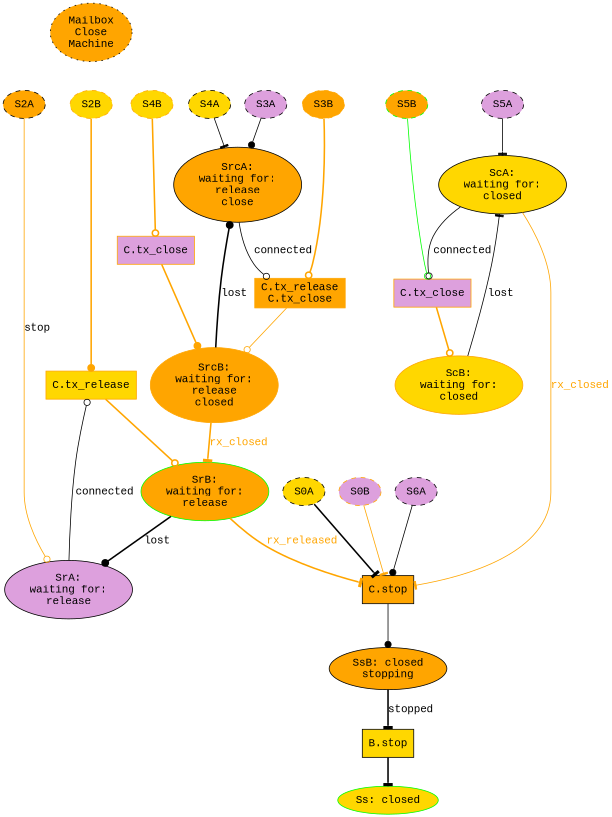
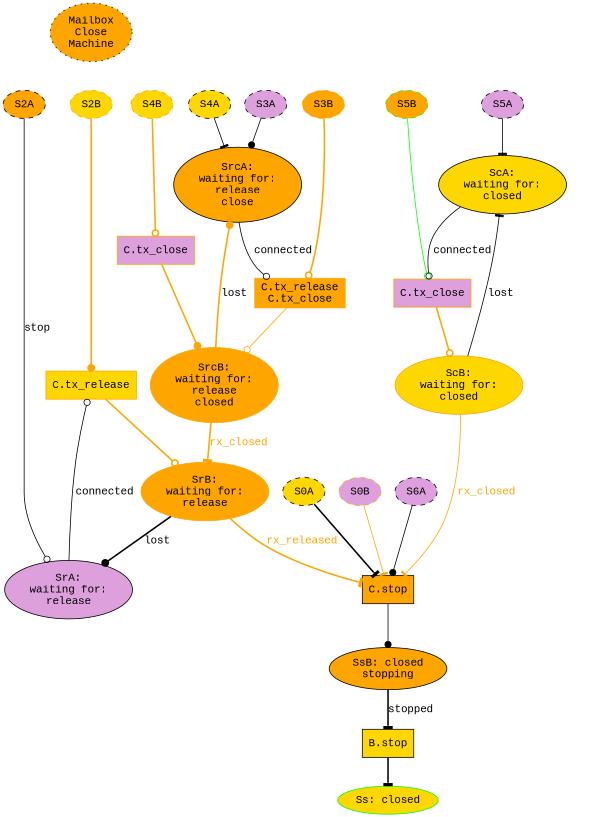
  digraph {
    fontname="Liberation Mono"
    node [fillcolor=orange fontname="Liberation Mono" style=filled]
    edge [arrowhead=odot fontname="Liberation Mono" style=solid]
    n1 [color=orange fillcolor=gold label=S2B style="dashed,filled"]
    n2 [label=S2A style="dashed,filled"]
    n3 [fillcolor=plum label=S3A style="dashed,filled"]
    n4 [color=orange label=S3B style="dashed,filled"]
    n5 [fillcolor=gold label=S4A style="dashed,filled"]
    n6 [color=orange fillcolor=gold label=S4B style="dashed,filled"]
    n7 [fillcolor=plum label=S5A style="dashed,filled"]
    n8 [color=green label=S5B style="dashed,filled"]
    n9 [color=orange fillcolor=gold label="C.tx_release" shape=box]
    n10 [fillcolor=plum label="SrA:\nwaiting for:\nrelease"]
    n11 [label="SrcA:\nwaiting for:\nrelease\nclose"]
    n12 [color=orange label="C.tx_release\nC.tx_close" shape=box]
    n13 [color=orange fillcolor=plum label="C.tx_close" shape=box]
    n14 [fillcolor=gold label="ScA:\nwaiting for:\nclosed"]
    n15 [color=orange fillcolor=plum label="C.tx_close" shape=box]
    n16 [label="Mailbox\nClose\nMachine" style="dotted,filled"]
-   n17 [color=green label="SrB:\nwaiting for:\nrelease"]
+   n17 [color=orange label="SrB:\nwaiting for:\nrelease"]
    n18 [label="C.stop" shape=box]
    n19 [label="SsB: closed\nstopping"]
    n20 [fillcolor=gold label="B.stop" shape=box]
    n21 [color=orange fillcolor=gold label="ScB:\nwaiting for:\nclosed"]
    n22 [color=orange label="SrcB:\nwaiting for:\nrelease\nclosed"]
    n23 [color=green fillcolor=gold label="Ss: closed"]
    n24 [fillcolor=gold label=S0A style="dashed,filled"]
    n25 [color=orange fillcolor=plum label=S0B style="dashed,filled"]
    n26 [fillcolor=plum label=S6A style="dashed,filled"]
    subgraph sub_1 {
      rank=same
      n1
      n2
      n3
      n4
      n5
      n6
      n7
      n8
    }
    n1 -> n9 [arrowhead=dot color=orange style=bold]
-   n2 -> n10 [label=stop color=orange]
+   n2 -> n10 [label=stop]
    n3 -> n11 [arrowhead=dot]
    n4 -> n12 [color=orange style=bold]
    n5 -> n11 [arrowhead=tee]
    n6 -> n13 [color=orange style=bold]
    n7 -> n14 [arrowhead=tee]
    n8 -> n15 [color=green]
    n9 -> n17 [color=orange style=bold]
    n10 -> n9 [label=connected]
    n11 -> n12 [label=connected]
    n12 -> n22 [color=orange]
    n13 -> n22 [arrowhead=dot color=orange style=bold]
    n14 -> n15 [label=connected]
    n15 -> n21 [color=orange style=bold]
    n16 -> n1 [style=invis arrowhead=""]
    n17 -> n10 [arrowhead=dot label=lost style=bold]
    n17 -> n18 [arrowhead=tee color=orange fontcolor=orange label=rx_released style=bold]
    n18 -> n19 [arrowhead=dot]
    n19 -> n20 [arrowhead=tee label=stopped style=bold]
    n20 -> n23 [arrowhead=tee style=bold]
    n21 -> n14 [arrowhead=tee label=lost]
-   n14 -> n18 [arrowhead=tee color=orange fontcolor=orange label=rx_closed]
-   n22 -> n11 [arrowhead=dot label=lost style=bold]
+   n21 -> n18 [arrowhead=tee color=orange fontcolor=orange label=rx_closed]
+   n22 -> n11 [arrowhead=dot label=lost style=bold color=orange]
    n22 -> n17 [arrowhead=tee color=orange fontcolor=orange label=rx_closed style=bold]
    n24 -> n18 [arrowhead=tee style=bold]
    n25 -> n18 [arrowhead=tee color=orange]
    n26 -> n18 [arrowhead=dot]
  }
